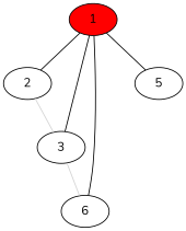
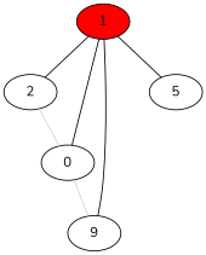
  graph {
    fontname=Nunito
    node [fontname=Nunito]
    edge [fontname=Nunito]
    1 [fillcolor=red style=filled]
    2
-   6
-   3
+   6 [label=9]
+   3 [label=0]
    5
    1 -- 2
    1 -- 6
    1 -- 3
    1 -- 5
    2 -- 3 [color=lightgray]
    3 -- 6 [color=lightgray]
  }
